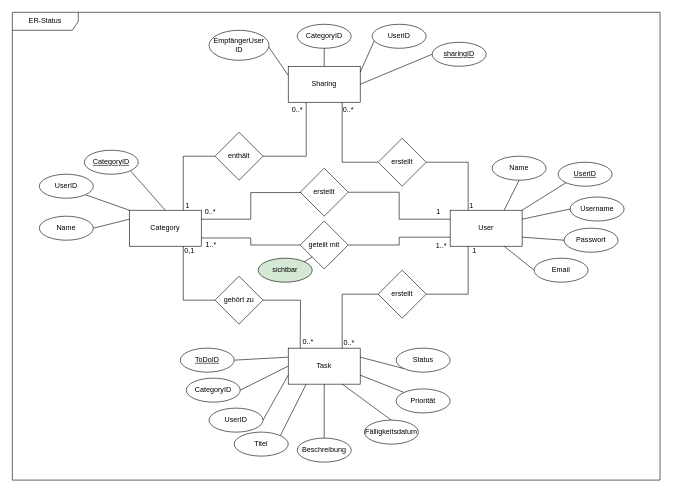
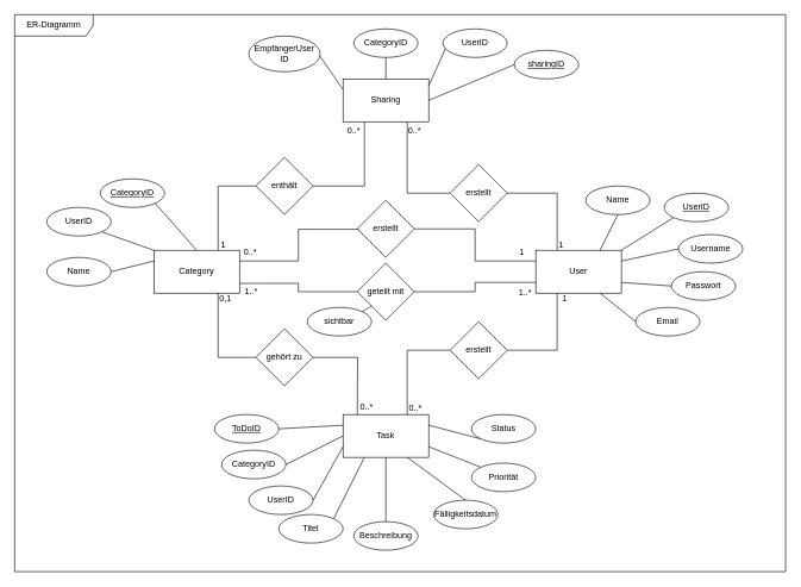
  <mxCell id="0" />
  <mxCell id="1" parent="0" />
  <mxCell id="2" value="Category" style="rounded=0;whiteSpace=wrap;html=1;" vertex="1" parent="1"><mxGeometry x="215" y="350" width="120" height="60" as="geometry" /></mxCell>
  <mxCell id="3" style="edgeStyle=orthogonalEdgeStyle;rounded=0;orthogonalLoop=1;jettySize=auto;html=1;exitX=0.25;exitY=1;exitDx=0;exitDy=0;entryX=1;entryY=0.5;entryDx=0;entryDy=0;strokeColor=default;align=center;verticalAlign=middle;fontFamily=Helvetica;fontSize=11;fontColor=default;labelBackgroundColor=default;endArrow=none;endFill=0;" edge="1" parent="1" source="5" target="57"><mxGeometry relative="1" as="geometry" /></mxCell>
  <mxCell id="4" style="edgeStyle=orthogonalEdgeStyle;rounded=0;orthogonalLoop=1;jettySize=auto;html=1;exitX=0.75;exitY=1;exitDx=0;exitDy=0;entryX=0;entryY=0.5;entryDx=0;entryDy=0;strokeColor=default;align=center;verticalAlign=middle;fontFamily=Helvetica;fontSize=11;fontColor=default;labelBackgroundColor=default;endArrow=none;endFill=0;" edge="1" parent="1" source="5" target="59"><mxGeometry relative="1" as="geometry" /></mxCell>
  <mxCell id="5" value="Sharing" style="rounded=0;whiteSpace=wrap;html=1;" vertex="1" parent="1"><mxGeometry x="480" y="110" width="120" height="60" as="geometry" /></mxCell>
  <mxCell id="6" value="Task" style="whiteSpace=wrap;html=1;" vertex="1" parent="1"><mxGeometry x="480" y="580" width="120" height="60" as="geometry" /></mxCell>
  <mxCell id="7" style="edgeStyle=orthogonalEdgeStyle;rounded=0;orthogonalLoop=1;jettySize=auto;html=1;exitX=0;exitY=0.75;exitDx=0;exitDy=0;entryX=1;entryY=0.5;entryDx=0;entryDy=0;strokeColor=default;align=center;verticalAlign=middle;fontFamily=Helvetica;fontSize=11;fontColor=default;labelBackgroundColor=default;endArrow=none;endFill=0;" edge="1" parent="1" source="9" target="51"><mxGeometry relative="1" as="geometry" /></mxCell>
  <mxCell id="8" style="edgeStyle=orthogonalEdgeStyle;rounded=0;orthogonalLoop=1;jettySize=auto;html=1;exitX=0.25;exitY=1;exitDx=0;exitDy=0;entryX=1;entryY=0.5;entryDx=0;entryDy=0;strokeColor=default;align=center;verticalAlign=middle;fontFamily=Helvetica;fontSize=11;fontColor=default;labelBackgroundColor=default;endArrow=none;endFill=0;" edge="1" parent="1" source="9" target="55"><mxGeometry relative="1" as="geometry" /></mxCell>
  <mxCell id="9" value="User" style="whiteSpace=wrap;html=1;" vertex="1" parent="1"><mxGeometry x="750" y="350" width="120" height="60" as="geometry" /></mxCell>
  <mxCell id="10" style="edgeStyle=none;rounded=0;orthogonalLoop=1;jettySize=auto;html=1;exitX=0.5;exitY=1;exitDx=0;exitDy=0;entryX=0.75;entryY=0;entryDx=0;entryDy=0;strokeColor=default;align=center;verticalAlign=middle;fontFamily=Helvetica;fontSize=11;fontColor=default;labelBackgroundColor=default;endArrow=none;endFill=0;" edge="1" parent="1" source="11" target="9"><mxGeometry relative="1" as="geometry" /></mxCell>
  <mxCell id="11" value="Name" style="ellipse;whiteSpace=wrap;html=1;" vertex="1" parent="1"><mxGeometry x="820" y="260" width="90" height="40" as="geometry" /></mxCell>
  <mxCell id="12" style="edgeStyle=none;rounded=0;orthogonalLoop=1;jettySize=auto;html=1;exitX=0;exitY=1;exitDx=0;exitDy=0;entryX=1;entryY=0;entryDx=0;entryDy=0;strokeColor=default;align=center;verticalAlign=middle;fontFamily=Helvetica;fontSize=11;fontColor=default;labelBackgroundColor=default;endArrow=none;endFill=0;" edge="1" parent="1" source="13" target="9"><mxGeometry relative="1" as="geometry" /></mxCell>
  <mxCell id="13" value="&lt;u&gt;UserID&lt;/u&gt;" style="ellipse;whiteSpace=wrap;html=1;" vertex="1" parent="1"><mxGeometry x="930" y="270" width="90" height="40" as="geometry" /></mxCell>
  <mxCell id="14" value="Username" style="ellipse;whiteSpace=wrap;html=1;" vertex="1" parent="1"><mxGeometry x="950" y="328" width="90" height="40" as="geometry" /></mxCell>
  <mxCell id="15" style="edgeStyle=none;rounded=0;orthogonalLoop=1;jettySize=auto;html=1;exitX=0;exitY=0.5;exitDx=0;exitDy=0;entryX=1;entryY=0.75;entryDx=0;entryDy=0;strokeColor=default;align=center;verticalAlign=middle;fontFamily=Helvetica;fontSize=11;fontColor=default;labelBackgroundColor=default;endArrow=none;endFill=0;" edge="1" parent="1" source="16" target="9"><mxGeometry relative="1" as="geometry" /></mxCell>
  <mxCell id="16" value="Passwort" style="ellipse;whiteSpace=wrap;html=1;" vertex="1" parent="1"><mxGeometry x="940" y="380" width="90" height="40" as="geometry" /></mxCell>
  <mxCell id="17" style="edgeStyle=none;rounded=0;orthogonalLoop=1;jettySize=auto;html=1;exitX=0;exitY=0.5;exitDx=0;exitDy=0;entryX=1;entryY=0.5;entryDx=0;entryDy=0;strokeColor=default;align=center;verticalAlign=middle;fontFamily=Helvetica;fontSize=11;fontColor=default;labelBackgroundColor=default;endArrow=none;endFill=0;" edge="1" parent="1" source="18" target="5"><mxGeometry relative="1" as="geometry" /></mxCell>
  <mxCell id="18" value="&lt;u&gt;sharingID&lt;/u&gt;" style="ellipse;whiteSpace=wrap;html=1;" vertex="1" parent="1"><mxGeometry x="720" y="70" width="90" height="40" as="geometry" /></mxCell>
  <mxCell id="19" style="edgeStyle=none;rounded=0;orthogonalLoop=1;jettySize=auto;html=1;exitX=0;exitY=0.5;exitDx=0;exitDy=0;entryX=0.75;entryY=1;entryDx=0;entryDy=0;strokeColor=default;align=center;verticalAlign=middle;fontFamily=Helvetica;fontSize=11;fontColor=default;labelBackgroundColor=default;endArrow=none;endFill=0;" edge="1" parent="1" source="20" target="9"><mxGeometry relative="1" as="geometry" /></mxCell>
  <mxCell id="20" value="Email" style="ellipse;whiteSpace=wrap;html=1;" vertex="1" parent="1"><mxGeometry x="890" y="430" width="90" height="40" as="geometry" /></mxCell>
  <mxCell id="21" style="edgeStyle=none;rounded=0;orthogonalLoop=1;jettySize=auto;html=1;exitX=0;exitY=0;exitDx=0;exitDy=0;strokeColor=default;align=center;verticalAlign=middle;fontFamily=Helvetica;fontSize=11;fontColor=default;labelBackgroundColor=default;endArrow=none;endFill=0;" edge="1" parent="1" source="22"><mxGeometry relative="1" as="geometry"><mxPoint x="600" y="120" as="targetPoint" /></mxGeometry></mxCell>
  <mxCell id="22" value="UserID" style="ellipse;whiteSpace=wrap;html=1;" vertex="1" parent="1"><mxGeometry x="620" y="40" width="90" height="40" as="geometry" /></mxCell>
  <mxCell id="23" style="edgeStyle=none;rounded=0;orthogonalLoop=1;jettySize=auto;html=1;exitX=0.5;exitY=0;exitDx=0;exitDy=0;entryX=0.5;entryY=0;entryDx=0;entryDy=0;strokeColor=default;align=center;verticalAlign=middle;fontFamily=Helvetica;fontSize=11;fontColor=default;labelBackgroundColor=default;endArrow=none;endFill=0;" edge="1" parent="1" source="24" target="5"><mxGeometry relative="1" as="geometry" /></mxCell>
  <mxCell id="24" value="CategoryID" style="ellipse;whiteSpace=wrap;html=1;" vertex="1" parent="1"><mxGeometry x="495" y="40" width="90" height="40" as="geometry" /></mxCell>
  <mxCell id="25" style="edgeStyle=none;rounded=0;orthogonalLoop=1;jettySize=auto;html=1;exitX=1;exitY=0;exitDx=0;exitDy=0;entryX=0;entryY=0.25;entryDx=0;entryDy=0;endArrow=none;endFill=0;" edge="1" parent="1" source="26" target="5"><mxGeometry relative="1" as="geometry" /></mxCell>
  <mxCell id="26" value="EmpfängerUser&lt;br&gt;ID" style="ellipse;whiteSpace=wrap;html=1;" vertex="1" parent="1"><mxGeometry x="348" y="50" width="100" height="50" as="geometry" /></mxCell>
  <mxCell id="27" style="edgeStyle=none;rounded=0;orthogonalLoop=1;jettySize=auto;html=1;exitX=1;exitY=1;exitDx=0;exitDy=0;entryX=0.5;entryY=0;entryDx=0;entryDy=0;strokeColor=default;align=center;verticalAlign=middle;fontFamily=Helvetica;fontSize=11;fontColor=default;labelBackgroundColor=default;endArrow=none;endFill=0;" edge="1" parent="1" source="28" target="2"><mxGeometry relative="1" as="geometry" /></mxCell>
  <mxCell id="28" value="&lt;u&gt;CategoryID&lt;/u&gt;" style="ellipse;whiteSpace=wrap;html=1;" vertex="1" parent="1"><mxGeometry x="140" y="250" width="90" height="40" as="geometry" /></mxCell>
  <mxCell id="29" style="edgeStyle=none;rounded=0;orthogonalLoop=1;jettySize=auto;html=1;exitX=1;exitY=1;exitDx=0;exitDy=0;entryX=0;entryY=0;entryDx=0;entryDy=0;strokeColor=default;align=center;verticalAlign=middle;fontFamily=Helvetica;fontSize=11;fontColor=default;labelBackgroundColor=default;endArrow=none;endFill=0;" edge="1" parent="1" source="30" target="2"><mxGeometry relative="1" as="geometry" /></mxCell>
  <mxCell id="30" value="UserID" style="ellipse;whiteSpace=wrap;html=1;" vertex="1" parent="1"><mxGeometry x="65" y="290" width="90" height="40" as="geometry" /></mxCell>
  <mxCell id="31" style="edgeStyle=none;rounded=0;orthogonalLoop=1;jettySize=auto;html=1;exitX=1;exitY=0.5;exitDx=0;exitDy=0;entryX=0;entryY=0.25;entryDx=0;entryDy=0;strokeColor=default;align=center;verticalAlign=middle;fontFamily=Helvetica;fontSize=11;fontColor=default;labelBackgroundColor=default;endArrow=none;endFill=0;" edge="1" parent="1" source="32" target="2"><mxGeometry relative="1" as="geometry" /></mxCell>
  <mxCell id="32" value="Name" style="ellipse;whiteSpace=wrap;html=1;" vertex="1" parent="1"><mxGeometry x="65" y="360" width="90" height="40" as="geometry" /></mxCell>
  <mxCell id="33" style="edgeStyle=none;rounded=0;orthogonalLoop=1;jettySize=auto;html=1;exitX=1;exitY=0.5;exitDx=0;exitDy=0;entryX=0;entryY=0.25;entryDx=0;entryDy=0;strokeColor=default;align=center;verticalAlign=middle;fontFamily=Helvetica;fontSize=11;fontColor=default;labelBackgroundColor=default;endArrow=none;endFill=0;" edge="1" parent="1" source="34" target="6"><mxGeometry relative="1" as="geometry" /></mxCell>
  <mxCell id="34" value="&lt;u&gt;ToDoID&lt;/u&gt;" style="ellipse;whiteSpace=wrap;html=1;" vertex="1" parent="1"><mxGeometry x="300" y="580" width="90" height="40" as="geometry" /></mxCell>
  <mxCell id="35" style="edgeStyle=none;rounded=0;orthogonalLoop=1;jettySize=auto;html=1;exitX=1;exitY=0.5;exitDx=0;exitDy=0;entryX=0;entryY=0.5;entryDx=0;entryDy=0;strokeColor=default;align=center;verticalAlign=middle;fontFamily=Helvetica;fontSize=11;fontColor=default;labelBackgroundColor=default;endArrow=none;endFill=0;" edge="1" parent="1" source="36" target="6"><mxGeometry relative="1" as="geometry" /></mxCell>
  <mxCell id="36" value="CategoryID" style="ellipse;whiteSpace=wrap;html=1;" vertex="1" parent="1"><mxGeometry x="310" y="630" width="90" height="40" as="geometry" /></mxCell>
  <mxCell id="37" style="edgeStyle=none;rounded=0;orthogonalLoop=1;jettySize=auto;html=1;exitX=1;exitY=0.5;exitDx=0;exitDy=0;entryX=0;entryY=0.75;entryDx=0;entryDy=0;strokeColor=default;align=center;verticalAlign=middle;fontFamily=Helvetica;fontSize=11;fontColor=default;labelBackgroundColor=default;endArrow=none;endFill=0;" edge="1" parent="1" source="38" target="6"><mxGeometry relative="1" as="geometry" /></mxCell>
  <mxCell id="38" value="UserID" style="ellipse;whiteSpace=wrap;html=1;" vertex="1" parent="1"><mxGeometry x="348" y="680" width="90" height="40" as="geometry" /></mxCell>
  <mxCell id="39" style="edgeStyle=none;rounded=0;orthogonalLoop=1;jettySize=auto;html=1;exitX=1;exitY=0;exitDx=0;exitDy=0;strokeColor=default;align=center;verticalAlign=middle;fontFamily=Helvetica;fontSize=11;fontColor=default;labelBackgroundColor=default;endArrow=none;endFill=0;entryX=0.25;entryY=1;entryDx=0;entryDy=0;" edge="1" parent="1" source="40" target="6"><mxGeometry relative="1" as="geometry"><mxPoint x="483" y="640" as="targetPoint" /></mxGeometry></mxCell>
  <mxCell id="40" value="Titel" style="ellipse;whiteSpace=wrap;html=1;" vertex="1" parent="1"><mxGeometry x="390" y="720" width="90" height="40" as="geometry" /></mxCell>
  <mxCell id="41" style="edgeStyle=none;rounded=0;orthogonalLoop=1;jettySize=auto;html=1;exitX=0.5;exitY=0;exitDx=0;exitDy=0;entryX=0.5;entryY=1;entryDx=0;entryDy=0;strokeColor=default;align=center;verticalAlign=middle;fontFamily=Helvetica;fontSize=11;fontColor=default;labelBackgroundColor=default;endArrow=none;endFill=0;" edge="1" parent="1" source="42" target="6"><mxGeometry relative="1" as="geometry" /></mxCell>
  <mxCell id="42" value="Beschreibung" style="ellipse;whiteSpace=wrap;html=1;" vertex="1" parent="1"><mxGeometry x="495" y="730" width="90" height="40" as="geometry" /></mxCell>
  <mxCell id="43" style="edgeStyle=none;rounded=0;orthogonalLoop=1;jettySize=auto;html=1;exitX=0.5;exitY=0;exitDx=0;exitDy=0;entryX=0.75;entryY=1;entryDx=0;entryDy=0;strokeColor=default;align=center;verticalAlign=middle;fontFamily=Helvetica;fontSize=11;fontColor=default;labelBackgroundColor=default;endArrow=none;endFill=0;" edge="1" parent="1" source="44" target="6"><mxGeometry relative="1" as="geometry" /></mxCell>
  <mxCell id="44" value="Fälligkeitsdatum" style="ellipse;whiteSpace=wrap;html=1;" vertex="1" parent="1"><mxGeometry x="607" y="700" width="90" height="40" as="geometry" /></mxCell>
  <mxCell id="45" style="edgeStyle=none;rounded=0;orthogonalLoop=1;jettySize=auto;html=1;exitX=0;exitY=1;exitDx=0;exitDy=0;entryX=1;entryY=0.25;entryDx=0;entryDy=0;strokeColor=default;align=center;verticalAlign=middle;fontFamily=Helvetica;fontSize=11;fontColor=default;labelBackgroundColor=default;endArrow=none;endFill=0;" edge="1" parent="1" source="46" target="6"><mxGeometry relative="1" as="geometry" /></mxCell>
  <mxCell id="46" value="Status" style="ellipse;whiteSpace=wrap;html=1;" vertex="1" parent="1"><mxGeometry x="660" y="580" width="90" height="40" as="geometry" /></mxCell>
  <mxCell id="47" style="edgeStyle=none;rounded=0;orthogonalLoop=1;jettySize=auto;html=1;exitX=0;exitY=0;exitDx=0;exitDy=0;entryX=1;entryY=0.75;entryDx=0;entryDy=0;strokeColor=default;align=center;verticalAlign=middle;fontFamily=Helvetica;fontSize=11;fontColor=default;labelBackgroundColor=default;endArrow=none;endFill=0;" edge="1" parent="1" source="48" target="6"><mxGeometry relative="1" as="geometry" /></mxCell>
  <mxCell id="48" value="Priorität" style="ellipse;whiteSpace=wrap;html=1;" vertex="1" parent="1"><mxGeometry x="660" y="648" width="90" height="40" as="geometry" /></mxCell>
  <mxCell id="49" style="edgeStyle=none;rounded=0;orthogonalLoop=1;jettySize=auto;html=1;exitX=0;exitY=0.5;exitDx=0;exitDy=0;strokeColor=default;align=center;verticalAlign=middle;fontFamily=Helvetica;fontSize=11;fontColor=default;labelBackgroundColor=default;endArrow=none;endFill=0;entryX=1;entryY=0.25;entryDx=0;entryDy=0;" edge="1" parent="1" source="14" target="9"><mxGeometry relative="1" as="geometry"><mxPoint x="870" y="350" as="targetPoint" /></mxGeometry></mxCell>
  <mxCell id="50" style="edgeStyle=orthogonalEdgeStyle;rounded=0;orthogonalLoop=1;jettySize=auto;html=1;exitX=0;exitY=0.5;exitDx=0;exitDy=0;entryX=1.01;entryY=-0.223;entryDx=0;entryDy=0;strokeColor=default;align=center;verticalAlign=middle;fontFamily=Helvetica;fontSize=11;fontColor=default;labelBackgroundColor=default;endArrow=none;endFill=0;entryPerimeter=0;" edge="1" parent="1" source="51" target="68"><mxGeometry relative="1" as="geometry" /></mxCell>
  <mxCell id="51" value="geteilt mit" style="rhombus;whiteSpace=wrap;html=1;" vertex="1" parent="1"><mxGeometry x="500" y="368" width="80" height="80" as="geometry" /></mxCell>
  <mxCell id="52" style="edgeStyle=orthogonalEdgeStyle;rounded=0;orthogonalLoop=1;jettySize=auto;html=1;exitX=0;exitY=0.5;exitDx=0;exitDy=0;entryX=0.75;entryY=1;entryDx=0;entryDy=0;strokeColor=default;align=center;verticalAlign=middle;fontFamily=Helvetica;fontSize=11;fontColor=default;labelBackgroundColor=default;endArrow=none;endFill=0;" edge="1" parent="1" source="53" target="2"><mxGeometry relative="1" as="geometry" /></mxCell>
  <mxCell id="53" value="gehört zu" style="rhombus;whiteSpace=wrap;html=1;" vertex="1" parent="1"><mxGeometry x="358" y="460" width="80" height="80" as="geometry" /></mxCell>
  <mxCell id="54" style="edgeStyle=orthogonalEdgeStyle;rounded=0;orthogonalLoop=1;jettySize=auto;html=1;exitX=0;exitY=0.5;exitDx=0;exitDy=0;entryX=0.75;entryY=0;entryDx=0;entryDy=0;strokeColor=default;align=center;verticalAlign=middle;fontFamily=Helvetica;fontSize=11;fontColor=default;labelBackgroundColor=default;endArrow=none;endFill=0;" edge="1" parent="1" source="55" target="6"><mxGeometry relative="1" as="geometry" /></mxCell>
  <mxCell id="55" value="erstellt" style="rhombus;whiteSpace=wrap;html=1;" vertex="1" parent="1"><mxGeometry x="630" y="450" width="80" height="80" as="geometry" /></mxCell>
  <mxCell id="56" style="edgeStyle=orthogonalEdgeStyle;rounded=0;orthogonalLoop=1;jettySize=auto;html=1;exitX=0;exitY=0.5;exitDx=0;exitDy=0;entryX=0.75;entryY=0;entryDx=0;entryDy=0;strokeColor=default;align=center;verticalAlign=middle;fontFamily=Helvetica;fontSize=11;fontColor=default;labelBackgroundColor=default;endArrow=none;endFill=0;" edge="1" parent="1" source="57" target="2"><mxGeometry relative="1" as="geometry" /></mxCell>
  <mxCell id="57" value="enthält" style="rhombus;whiteSpace=wrap;html=1;" vertex="1" parent="1"><mxGeometry x="358" y="220" width="80" height="80" as="geometry" /></mxCell>
  <mxCell id="58" style="edgeStyle=orthogonalEdgeStyle;rounded=0;orthogonalLoop=1;jettySize=auto;html=1;exitX=1;exitY=0.5;exitDx=0;exitDy=0;entryX=0.25;entryY=0;entryDx=0;entryDy=0;strokeColor=default;align=center;verticalAlign=middle;fontFamily=Helvetica;fontSize=11;fontColor=default;labelBackgroundColor=default;endArrow=none;endFill=0;" edge="1" parent="1" source="59" target="9"><mxGeometry relative="1" as="geometry" /></mxCell>
  <mxCell id="59" value="erstellt" style="rhombus;whiteSpace=wrap;html=1;" vertex="1" parent="1"><mxGeometry x="630" y="230" width="80" height="80" as="geometry" /></mxCell>
  <mxCell id="60" style="edgeStyle=orthogonalEdgeStyle;rounded=0;orthogonalLoop=1;jettySize=auto;html=1;exitX=1;exitY=0.5;exitDx=0;exitDy=0;endArrow=none;endFill=0;" edge="1" parent="1" source="53"><mxGeometry relative="1" as="geometry"><mxPoint x="500" y="580" as="targetPoint" /></mxGeometry></mxCell>
  <mxCell id="61" value="1" style="text;html=1;align=center;verticalAlign=middle;resizable=0;points=[];autosize=1;strokeColor=none;fillColor=none;" vertex="1" parent="1"><mxGeometry x="770" y="328" width="30" height="30" as="geometry" /></mxCell>
  <mxCell id="62" value="0..*" style="text;html=1;align=center;verticalAlign=middle;resizable=0;points=[];autosize=1;strokeColor=none;fillColor=none;" vertex="1" parent="1"><mxGeometry x="560" y="168" width="40" height="30" as="geometry" /></mxCell>
  <mxCell id="63" value="1" style="text;html=1;align=center;verticalAlign=middle;resizable=0;points=[];autosize=1;strokeColor=none;fillColor=none;" vertex="1" parent="1"><mxGeometry x="297" y="327" width="30" height="30" as="geometry" /></mxCell>
  <mxCell id="64" value="0..*" style="text;html=1;align=center;verticalAlign=middle;resizable=0;points=[];autosize=1;strokeColor=none;fillColor=none;" vertex="1" parent="1"><mxGeometry x="475" y="168" width="40" height="30" as="geometry" /></mxCell>
  <mxCell id="65" value="1..*" style="text;html=1;align=center;verticalAlign=middle;resizable=0;points=[];autosize=1;strokeColor=none;fillColor=none;" vertex="1" parent="1"><mxGeometry x="715" y="395" width="40" height="30" as="geometry" /></mxCell>
  <mxCell id="66" value="1..*" style="text;html=1;align=center;verticalAlign=middle;resizable=0;points=[];autosize=1;strokeColor=none;fillColor=none;" vertex="1" parent="1"><mxGeometry x="331" y="392" width="40" height="30" as="geometry" /></mxCell>
  <mxCell id="67" value="0..*" style="text;html=1;align=center;verticalAlign=middle;resizable=0;points=[];autosize=1;strokeColor=none;fillColor=none;" vertex="1" parent="1"><mxGeometry x="493" y="555" width="40" height="30" as="geometry" /></mxCell>
  <mxCell id="68" value="0,1" style="text;html=1;align=center;verticalAlign=middle;resizable=0;points=[];autosize=1;strokeColor=none;fillColor=none;" vertex="1" parent="1"><mxGeometry x="295" y="403" width="40" height="30" as="geometry" /></mxCell>
  <mxCell id="69" value="1" style="text;html=1;align=center;verticalAlign=middle;resizable=0;points=[];autosize=1;strokeColor=none;fillColor=none;" vertex="1" parent="1"><mxGeometry x="775" y="403" width="30" height="30" as="geometry" /></mxCell>
  <mxCell id="70" value="0..*" style="text;html=1;align=center;verticalAlign=middle;resizable=0;points=[];autosize=1;strokeColor=none;fillColor=none;" vertex="1" parent="1"><mxGeometry x="561" y="556" width="40" height="30" as="geometry" /></mxCell>
- <mxCell id="71" value="ER-Status" style="shape=umlFrame;whiteSpace=wrap;html=1;pointerEvents=0;width=110;height=30;" vertex="1" parent="1"><mxGeometry x="20" y="20" width="1080" height="780" as="geometry" /></mxCell>
- <mxCell id="72" value="sichtbar" style="ellipse;whiteSpace=wrap;html=1;fillColor=#d5e8d4;" vertex="1" parent="1"><mxGeometry x="430" y="430" width="90" height="40" as="geometry" /></mxCell>
+ <mxCell id="71" value="ER-Diagramm" style="shape=umlFrame;whiteSpace=wrap;html=1;pointerEvents=0;width=110;height=30;" vertex="1" parent="1"><mxGeometry x="20" y="20" width="1080" height="780" as="geometry" /></mxCell>
+ <mxCell id="72" value="sichtbar" style="ellipse;whiteSpace=wrap;html=1;" vertex="1" parent="1"><mxGeometry x="430" y="430" width="90" height="40" as="geometry" /></mxCell>
  <mxCell id="73" style="edgeStyle=none;rounded=0;orthogonalLoop=1;jettySize=auto;html=1;exitX=1;exitY=0;exitDx=0;exitDy=0;endArrow=none;endFill=0;entryX=0;entryY=1;entryDx=0;entryDy=0;" edge="1" parent="1" source="72" target="51"><mxGeometry relative="1" as="geometry"><mxPoint x="530" y="440" as="targetPoint" /></mxGeometry></mxCell>
  <mxCell id="74" style="edgeStyle=orthogonalEdgeStyle;rounded=0;orthogonalLoop=1;jettySize=auto;html=1;exitX=1;exitY=0.5;exitDx=0;exitDy=0;entryX=0;entryY=0.25;entryDx=0;entryDy=0;endArrow=none;endFill=0;" edge="1" parent="1" source="75" target="9"><mxGeometry relative="1" as="geometry" /></mxCell>
  <mxCell id="75" value="erstellt" style="rhombus;whiteSpace=wrap;html=1;" vertex="1" parent="1"><mxGeometry x="500" y="280" width="80" height="80" as="geometry" /></mxCell>
  <mxCell id="76" style="edgeStyle=orthogonalEdgeStyle;rounded=0;orthogonalLoop=1;jettySize=auto;html=1;exitX=0.026;exitY=0.507;exitDx=0;exitDy=0;strokeColor=default;align=center;verticalAlign=middle;fontFamily=Helvetica;fontSize=11;fontColor=default;labelBackgroundColor=default;endArrow=none;endFill=0;exitPerimeter=0;entryX=1;entryY=0.25;entryDx=0;entryDy=0;" edge="1" parent="1" source="75" target="2"><mxGeometry relative="1" as="geometry"><mxPoint x="498.26" y="317.96" as="sourcePoint" /><mxPoint x="330" y="350" as="targetPoint" /></mxGeometry></mxCell>
  <mxCell id="77" value="1" style="text;html=1;align=center;verticalAlign=middle;resizable=0;points=[];autosize=1;strokeColor=none;fillColor=none;" vertex="1" parent="1"><mxGeometry x="715" y="338" width="30" height="30" as="geometry" /></mxCell>
  <mxCell id="78" value="0..*" style="text;html=1;align=center;verticalAlign=middle;resizable=0;points=[];autosize=1;strokeColor=none;fillColor=none;" vertex="1" parent="1"><mxGeometry x="330" y="338" width="40" height="30" as="geometry" /></mxCell>
